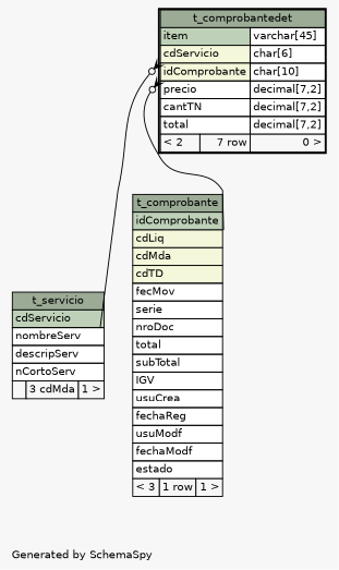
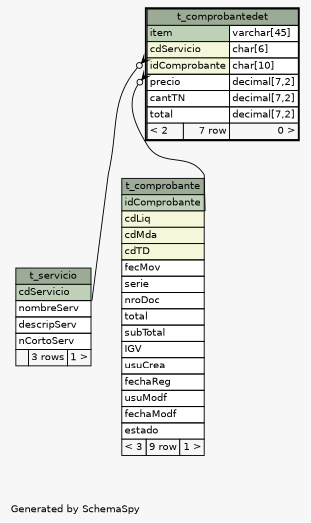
  digraph {
    bgcolor="#f7f7f7"
    fontname=Helvetica
    fontsize=11
    label="\nGenerated by SchemaSpy"
    labeljust=l
    nodesep=0.18
    rankdir=TB
    ranksep=0.46
    node [fontname=Helvetica fontsize=11 shape=plaintext]
    edge [arrowhead=none arrowsize=0.8 arrowtail=crowodot dir=back]
    n1 [label=<     <TABLE BORDER="2" CELLBORDER="1" CELLSPACING="0" BGCOLOR="#ffffff">       <TR><TD COLSPAN="3" BGCOLOR="#9bab96" ALIGN="CENTER">t_comprobantedet</TD></TR>       <TR><TD PORT="item" COLSPAN="2" BGCOLOR="#bed1b8" ALIGN="LEFT">item</TD><TD PORT="item.type" ALIGN="LEFT">varchar[45]</TD></TR>       <TR><TD PORT="cdServicio" COLSPAN="2" BGCOLOR="#f4f7da" ALIGN="LEFT">cdServicio</TD><TD PORT="cdServicio.type" ALIGN="LEFT">char[6]</TD></TR>       <TR><TD PORT="idComprobante" COLSPAN="2" BGCOLOR="#f4f7da" ALIGN="LEFT">idComprobante</TD><TD PORT="idComprobante.type" ALIGN="LEFT">char[10]</TD></TR>       <TR><TD PORT="precio" COLSPAN="2" ALIGN="LEFT">precio</TD><TD PORT="precio.type" ALIGN="LEFT">decimal[7,2]</TD></TR>       <TR><TD PORT="cantTN" COLSPAN="2" ALIGN="LEFT">cantTN</TD><TD PORT="cantTN.type" ALIGN="LEFT">decimal[7,2]</TD></TR>       <TR><TD PORT="total" COLSPAN="2" ALIGN="LEFT">total</TD><TD PORT="total.type" ALIGN="LEFT">decimal[7,2]</TD></TR>       <TR><TD ALIGN="LEFT" BGCOLOR="#f7f7f7">&lt; 2</TD><TD ALIGN="RIGHT" BGCOLOR="#f7f7f7">7 row</TD><TD ALIGN="RIGHT" BGCOLOR="#f7f7f7">0 &gt;</TD></TR>     </TABLE>>]
-   n2 [label=<     <TABLE BORDER="0" CELLBORDER="1" CELLSPACING="0" BGCOLOR="#ffffff">       <TR><TD COLSPAN="3" BGCOLOR="#9bab96" ALIGN="CENTER">t_servicio</TD></TR>       <TR><TD PORT="cdServicio" COLSPAN="3" BGCOLOR="#bed1b8" ALIGN="LEFT">cdServicio</TD></TR>       <TR><TD PORT="nombreServ" COLSPAN="3" ALIGN="LEFT">nombreServ</TD></TR>       <TR><TD PORT="descripServ" COLSPAN="3" ALIGN="LEFT">descripServ</TD></TR>       <TR><TD PORT="nCortoServ" COLSPAN="3" ALIGN="LEFT">nCortoServ</TD></TR>       <TR><TD ALIGN="LEFT" BGCOLOR="#f7f7f7">  </TD><TD ALIGN="RIGHT" BGCOLOR="#f7f7f7">3 cdMda</TD><TD ALIGN="RIGHT" BGCOLOR="#f7f7f7">1 &gt;</TD></TR>     </TABLE>>]
-   n3 [label=<     <TABLE BORDER="0" CELLBORDER="1" CELLSPACING="0" BGCOLOR="#ffffff">       <TR><TD COLSPAN="3" BGCOLOR="#9bab96" ALIGN="CENTER">t_comprobante</TD></TR>       <TR><TD PORT="idComprobante" COLSPAN="3" BGCOLOR="#bed1b8" ALIGN="LEFT">idComprobante</TD></TR>       <TR><TD PORT="cdLiq" COLSPAN="3" BGCOLOR="#f4f7da" ALIGN="LEFT">cdLiq</TD></TR>       <TR><TD PORT="cdMda" COLSPAN="3" BGCOLOR="#f4f7da" ALIGN="LEFT">cdMda</TD></TR>       <TR><TD PORT="cdTD" COLSPAN="3" BGCOLOR="#f4f7da" ALIGN="LEFT">cdTD</TD></TR>       <TR><TD PORT="fecMov" COLSPAN="3" ALIGN="LEFT">fecMov</TD></TR>       <TR><TD PORT="serie" COLSPAN="3" ALIGN="LEFT">serie</TD></TR>       <TR><TD PORT="nroDoc" COLSPAN="3" ALIGN="LEFT">nroDoc</TD></TR>       <TR><TD PORT="total" COLSPAN="3" ALIGN="LEFT">total</TD></TR>       <TR><TD PORT="subTotal" COLSPAN="3" ALIGN="LEFT">subTotal</TD></TR>       <TR><TD PORT="IGV" COLSPAN="3" ALIGN="LEFT">IGV</TD></TR>       <TR><TD PORT="usuCrea" COLSPAN="3" ALIGN="LEFT">usuCrea</TD></TR>       <TR><TD PORT="fechaReg" COLSPAN="3" ALIGN="LEFT">fechaReg</TD></TR>       <TR><TD PORT="usuModf" COLSPAN="3" ALIGN="LEFT">usuModf</TD></TR>       <TR><TD PORT="fechaModf" COLSPAN="3" ALIGN="LEFT">fechaModf</TD></TR>       <TR><TD PORT="estado" COLSPAN="3" ALIGN="LEFT">estado</TD></TR>       <TR><TD ALIGN="LEFT" BGCOLOR="#f7f7f7">&lt; 3</TD><TD ALIGN="RIGHT" BGCOLOR="#f7f7f7">1 row</TD><TD ALIGN="RIGHT" BGCOLOR="#f7f7f7">1 &gt;</TD></TR>     </TABLE>>]
+   n2 [label=<     <TABLE BORDER="0" CELLBORDER="1" CELLSPACING="0" BGCOLOR="#ffffff">       <TR><TD COLSPAN="3" BGCOLOR="#9bab96" ALIGN="CENTER">t_servicio</TD></TR>       <TR><TD PORT="cdServicio" COLSPAN="3" BGCOLOR="#bed1b8" ALIGN="LEFT">cdServicio</TD></TR>       <TR><TD PORT="nombreServ" COLSPAN="3" ALIGN="LEFT">nombreServ</TD></TR>       <TR><TD PORT="descripServ" COLSPAN="3" ALIGN="LEFT">descripServ</TD></TR>       <TR><TD PORT="nCortoServ" COLSPAN="3" ALIGN="LEFT">nCortoServ</TD></TR>       <TR><TD ALIGN="LEFT" BGCOLOR="#f7f7f7">  </TD><TD ALIGN="RIGHT" BGCOLOR="#f7f7f7">3 rows</TD><TD ALIGN="RIGHT" BGCOLOR="#f7f7f7">1 &gt;</TD></TR>     </TABLE>>]
+   n3 [label=<     <TABLE BORDER="0" CELLBORDER="1" CELLSPACING="0" BGCOLOR="#ffffff">       <TR><TD COLSPAN="3" BGCOLOR="#9bab96" ALIGN="CENTER">t_comprobante</TD></TR>       <TR><TD PORT="idComprobante" COLSPAN="3" BGCOLOR="#bed1b8" ALIGN="LEFT">idComprobante</TD></TR>       <TR><TD PORT="cdLiq" COLSPAN="3" BGCOLOR="#f4f7da" ALIGN="LEFT">cdLiq</TD></TR>       <TR><TD PORT="cdMda" COLSPAN="3" BGCOLOR="#f4f7da" ALIGN="LEFT">cdMda</TD></TR>       <TR><TD PORT="cdTD" COLSPAN="3" BGCOLOR="#f4f7da" ALIGN="LEFT">cdTD</TD></TR>       <TR><TD PORT="fecMov" COLSPAN="3" ALIGN="LEFT">fecMov</TD></TR>       <TR><TD PORT="serie" COLSPAN="3" ALIGN="LEFT">serie</TD></TR>       <TR><TD PORT="nroDoc" COLSPAN="3" ALIGN="LEFT">nroDoc</TD></TR>       <TR><TD PORT="total" COLSPAN="3" ALIGN="LEFT">total</TD></TR>       <TR><TD PORT="subTotal" COLSPAN="3" ALIGN="LEFT">subTotal</TD></TR>       <TR><TD PORT="IGV" COLSPAN="3" ALIGN="LEFT">IGV</TD></TR>       <TR><TD PORT="usuCrea" COLSPAN="3" ALIGN="LEFT">usuCrea</TD></TR>       <TR><TD PORT="fechaReg" COLSPAN="3" ALIGN="LEFT">fechaReg</TD></TR>       <TR><TD PORT="usuModf" COLSPAN="3" ALIGN="LEFT">usuModf</TD></TR>       <TR><TD PORT="fechaModf" COLSPAN="3" ALIGN="LEFT">fechaModf</TD></TR>       <TR><TD PORT="estado" COLSPAN="3" ALIGN="LEFT">estado</TD></TR>       <TR><TD ALIGN="LEFT" BGCOLOR="#f7f7f7">&lt; 3</TD><TD ALIGN="RIGHT" BGCOLOR="#f7f7f7">9 row</TD><TD ALIGN="RIGHT" BGCOLOR="#f7f7f7">1 &gt;</TD></TR>     </TABLE>>]
    n1 -> n2 [headport="cdServicio:se" tailport="cdServicio:sw"]
    n1 -> n3 [headport="idComprobante:se" tailport="idComprobante:sw"]
  }
